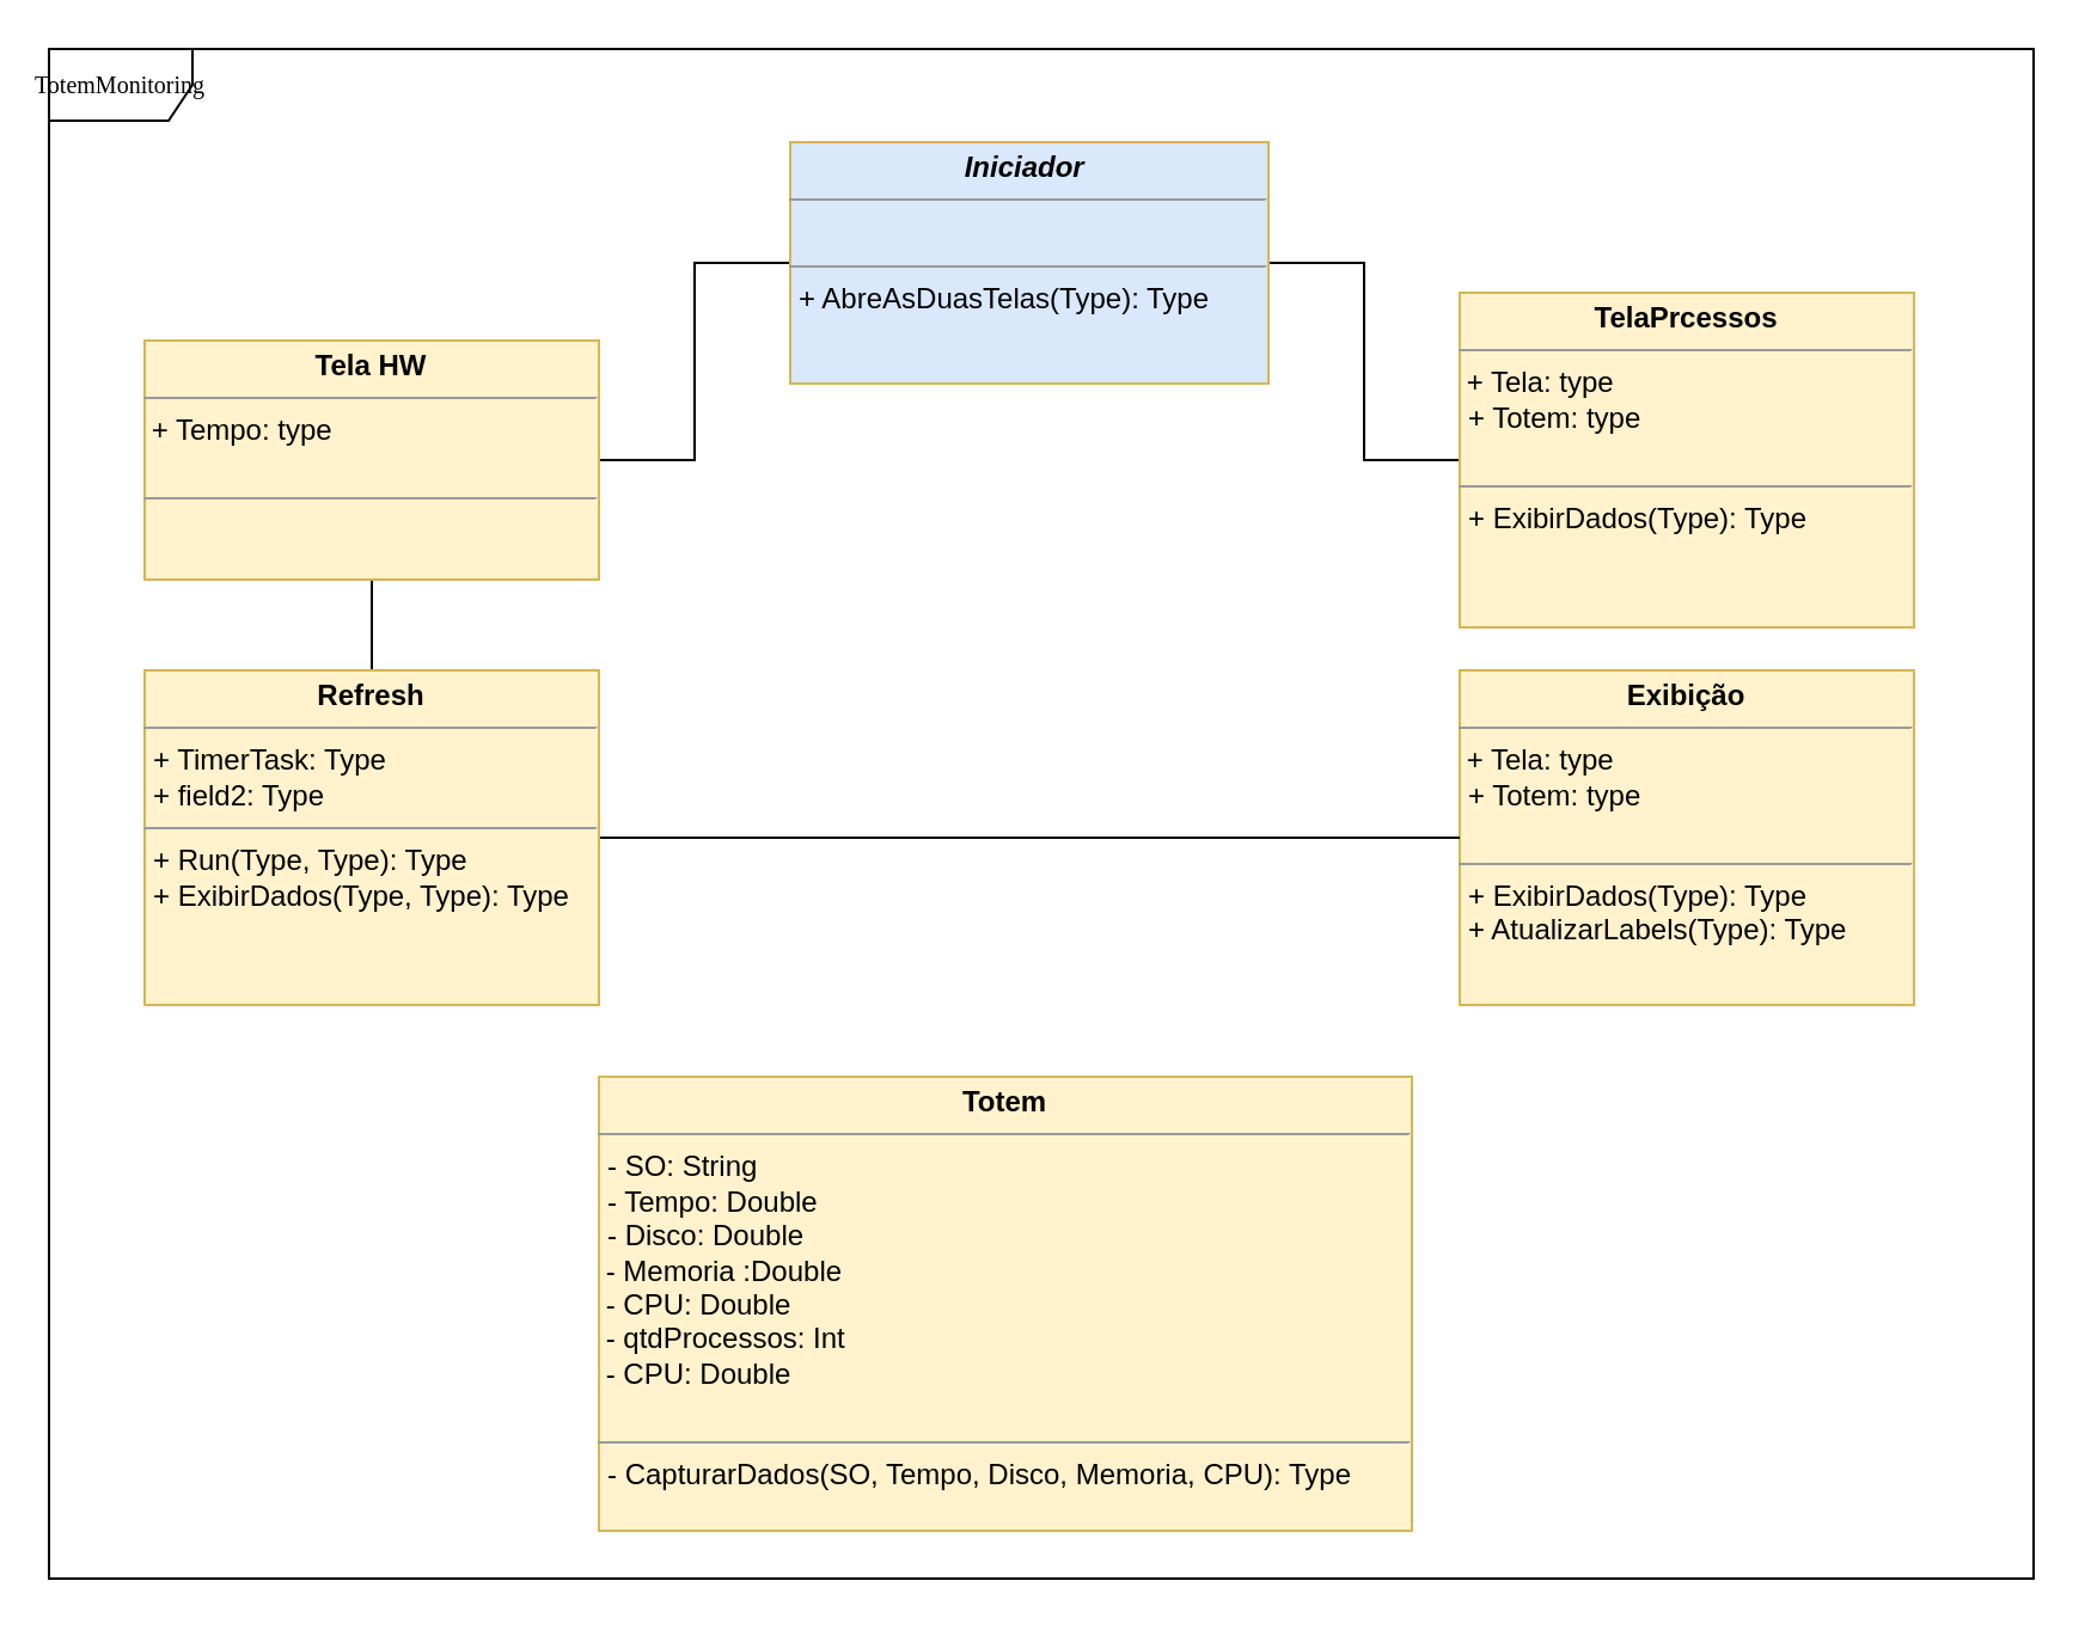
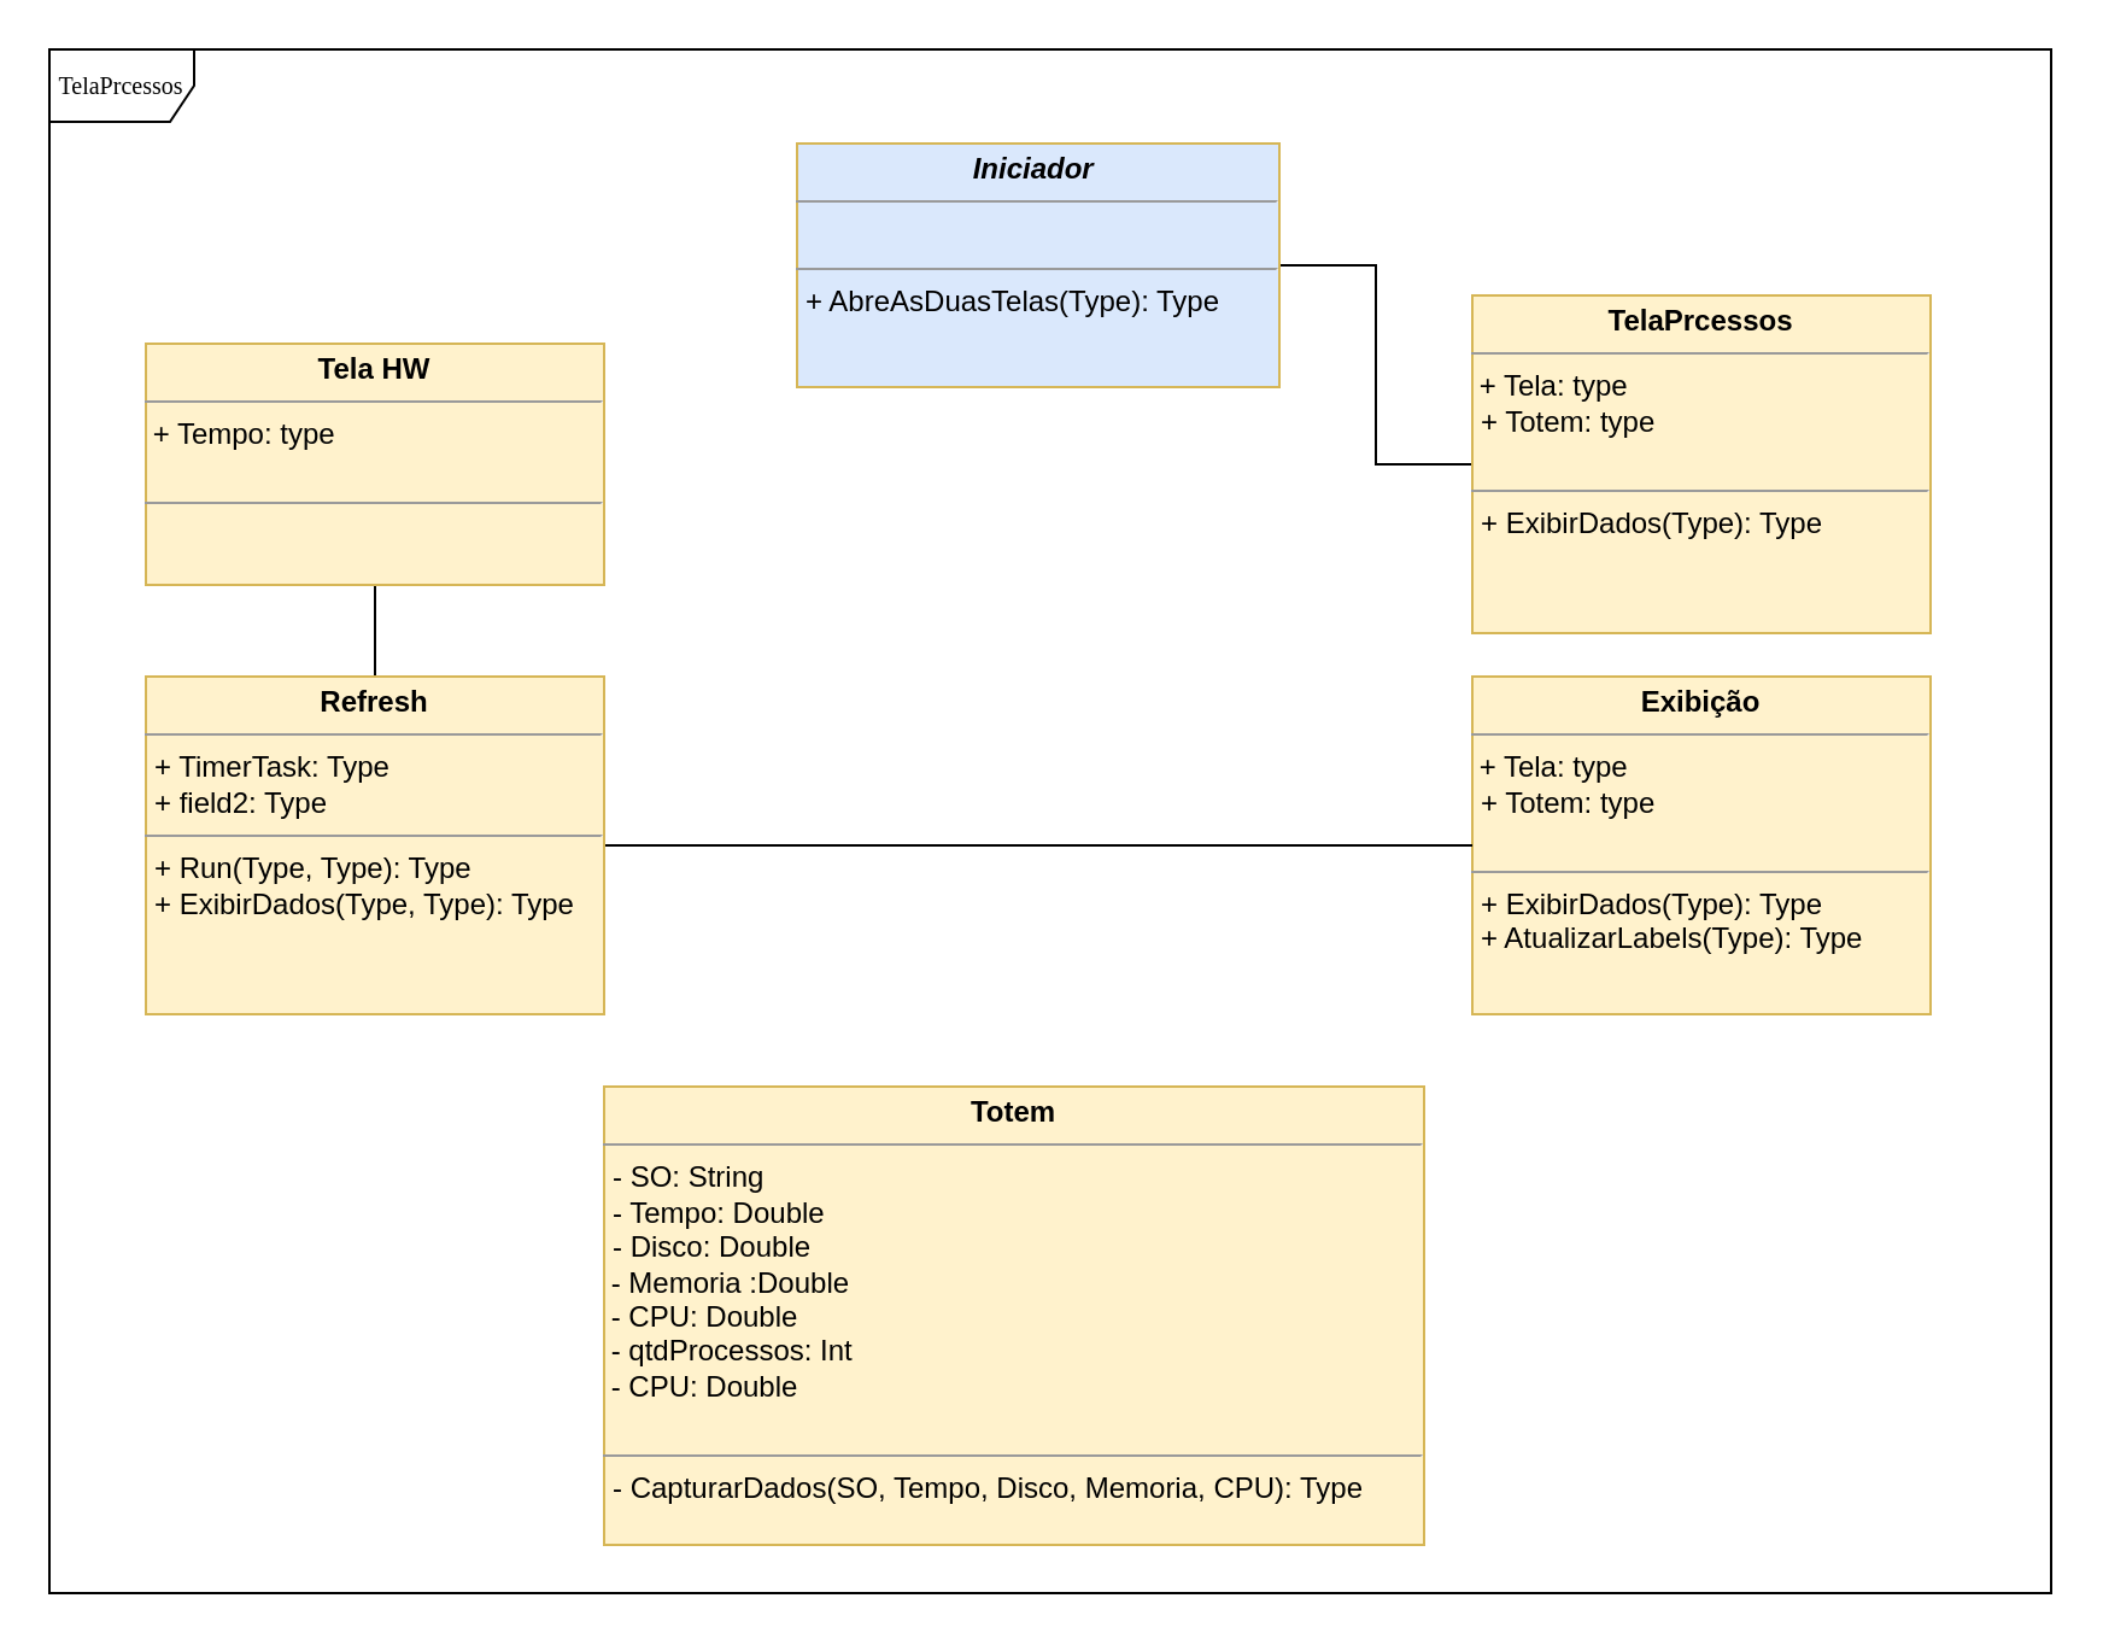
  <mxCell id="0" />
  <mxCell id="1" parent="0" />
- <mxCell id="2" value="TotemMonitoring" style="shape=umlFrame;whiteSpace=wrap;html=1;rounded=0;shadow=0;comic=0;labelBackgroundColor=none;strokeWidth=1;fontFamily=Verdana;fontSize=10;align=center;width=60;height=30;" parent="1" vertex="1"><mxGeometry x="20" y="20" width="830" height="640" as="geometry" /></mxCell>
+ <mxCell id="2" value="TelaPrcessos" style="shape=umlFrame;whiteSpace=wrap;html=1;rounded=0;shadow=0;comic=0;labelBackgroundColor=none;strokeWidth=1;fontFamily=Verdana;fontSize=10;align=center;width=60;height=30;" parent="1" vertex="1"><mxGeometry x="20" y="20" width="830" height="640" as="geometry" /></mxCell>
  <mxCell id="3" value="&lt;p style=&quot;margin: 0px ; margin-top: 4px ; text-align: center&quot;&gt;&lt;b&gt;Exibição&lt;/b&gt;&lt;/p&gt;&lt;hr size=&quot;1&quot;&gt;&lt;span style=&quot;white-space: normal&quot;&gt;&amp;nbsp;+ Tela: type&lt;/span&gt;&lt;p style=&quot;margin: 0px ; margin-left: 4px&quot;&gt;&lt;span style=&quot;white-space: normal&quot;&gt;+ Totem: type&lt;/span&gt;&lt;br&gt;&lt;/p&gt;&lt;p style=&quot;margin: 0px ; margin-left: 4px&quot;&gt;&lt;br&gt;&lt;/p&gt;&lt;hr size=&quot;1&quot;&gt;&lt;p style=&quot;margin: 0px ; margin-left: 4px&quot;&gt;+ ExibirDados(Type): Type&lt;br&gt;&lt;/p&gt;&lt;p style=&quot;margin: 0px 0px 0px 4px&quot;&gt;+ AtualizarLabels(Type): Type&lt;br&gt;&lt;/p&gt;&lt;p style=&quot;margin: 0px 0px 0px 4px&quot;&gt;&lt;br&gt;&lt;/p&gt;" style="verticalAlign=top;align=left;overflow=fill;fontSize=12;fontFamily=Helvetica;html=1;rounded=0;shadow=0;comic=0;labelBackgroundColor=none;strokeWidth=1;fillColor=#fff2cc;strokeColor=#d6b656;" parent="1" vertex="1"><mxGeometry x="610" y="280" width="190" height="140" as="geometry" /></mxCell>
- <mxCell id="4" style="edgeStyle=orthogonalEdgeStyle;rounded=0;orthogonalLoop=1;jettySize=auto;html=1;exitX=0;exitY=0.5;exitDx=0;exitDy=0;entryX=1;entryY=0.5;entryDx=0;entryDy=0;endArrow=none;endFill=0;" edge="1" parent="1" source="6" target="9"><mxGeometry relative="1" as="geometry" /></mxCell>
  <mxCell id="5" style="edgeStyle=orthogonalEdgeStyle;rounded=0;orthogonalLoop=1;jettySize=auto;html=1;exitX=1;exitY=0.5;exitDx=0;exitDy=0;entryX=0;entryY=0.5;entryDx=0;entryDy=0;endArrow=none;endFill=0;" edge="1" parent="1" source="6" target="12"><mxGeometry relative="1" as="geometry" /></mxCell>
  <mxCell id="6" value="&lt;p style=&quot;margin: 0px ; margin-top: 4px ; text-align: center&quot;&gt;&lt;i&gt;&lt;b&gt;Iniciador&amp;nbsp;&lt;/b&gt;&lt;/i&gt;&lt;br&gt;&lt;/p&gt;&lt;hr size=&quot;1&quot;&gt;&lt;p style=&quot;margin: 0px ; margin-left: 4px&quot;&gt;&lt;br&gt;&lt;/p&gt;&lt;hr size=&quot;1&quot;&gt;&lt;p style=&quot;margin: 0px ; margin-left: 4px&quot;&gt;+ AbreAsDuasTelas(Type): Type&lt;br&gt;&lt;br&gt;&lt;/p&gt;" style="verticalAlign=top;align=left;overflow=fill;fontSize=12;fontFamily=Helvetica;html=1;rounded=0;shadow=0;comic=0;labelBackgroundColor=none;strokeWidth=1;fillColor=#dae8fc;strokeColor=#d6b656;" parent="1" vertex="1"><mxGeometry x="330" y="59" width="200" height="101" as="geometry" /></mxCell>
  <mxCell id="7" value="&lt;p style=&quot;margin: 0px ; margin-top: 4px ; text-align: center&quot;&gt;&lt;b&gt;Totem&lt;/b&gt;&lt;/p&gt;&lt;hr size=&quot;1&quot;&gt;&lt;p style=&quot;margin: 0px ; margin-left: 4px&quot;&gt;- SO: String&lt;br&gt;- Tempo: Double&lt;/p&gt;&lt;p style=&quot;margin: 0px ; margin-left: 4px&quot;&gt;- Disco: Double&lt;br&gt;&lt;/p&gt;&lt;div&gt;&amp;nbsp;- Memoria :Double&lt;br&gt;&lt;/div&gt;&lt;div&gt;&amp;nbsp;- CPU: Double&lt;br&gt;&lt;/div&gt;&lt;div&gt;&lt;div&gt;&amp;nbsp;- qtdProcessos: Int&lt;br&gt;&lt;/div&gt;&lt;div&gt;&lt;div&gt;&amp;nbsp;- CPU: Double&lt;/div&gt;&lt;/div&gt;&lt;/div&gt;&lt;div&gt;&lt;br&gt;&lt;/div&gt;&lt;hr size=&quot;1&quot;&gt;&lt;p style=&quot;margin: 0px ; margin-left: 4px&quot;&gt;- CapturarDados(SO, Tempo, Disco, Memoria, CPU): Type&lt;br&gt;&lt;br&gt;&lt;/p&gt;" style="verticalAlign=top;align=left;overflow=fill;fontSize=12;fontFamily=Helvetica;html=1;rounded=0;shadow=0;comic=0;labelBackgroundColor=none;strokeWidth=1;fillColor=#fff2cc;strokeColor=#d6b656;" parent="1" vertex="1"><mxGeometry x="250" y="450" width="340" height="190" as="geometry" /></mxCell>
  <mxCell id="8" style="edgeStyle=orthogonalEdgeStyle;rounded=0;orthogonalLoop=1;jettySize=auto;html=1;exitX=0.5;exitY=1;exitDx=0;exitDy=0;endArrow=none;endFill=0;" edge="1" parent="1" source="9" target="11"><mxGeometry relative="1" as="geometry" /></mxCell>
  <mxCell id="9" value="&lt;p style=&quot;margin: 0px ; margin-top: 4px ; text-align: center&quot;&gt;&lt;b&gt;Tela HW&lt;/b&gt;&lt;/p&gt;&lt;hr size=&quot;1&quot;&gt;&lt;span style=&quot;white-space: normal&quot;&gt;&amp;nbsp;+ Tempo: type&lt;/span&gt;&lt;p style=&quot;margin: 0px ; margin-left: 4px&quot;&gt;&lt;br&gt;&lt;/p&gt;&lt;hr size=&quot;1&quot;&gt;&lt;p style=&quot;margin: 0px ; margin-left: 4px&quot;&gt;&lt;br&gt;&lt;/p&gt;" style="verticalAlign=top;align=left;overflow=fill;fontSize=12;fontFamily=Helvetica;html=1;rounded=0;shadow=0;comic=0;labelBackgroundColor=none;strokeWidth=1;fillColor=#fff2cc;strokeColor=#d6b656;" parent="1" vertex="1"><mxGeometry x="60" y="142" width="190" height="100" as="geometry" /></mxCell>
  <mxCell id="10" style="edgeStyle=orthogonalEdgeStyle;rounded=0;orthogonalLoop=1;jettySize=auto;html=1;exitX=1;exitY=0.5;exitDx=0;exitDy=0;endArrow=none;endFill=0;" edge="1" parent="1" source="11" target="3"><mxGeometry relative="1" as="geometry" /></mxCell>
  <mxCell id="11" value="&lt;p style=&quot;margin: 0px ; margin-top: 4px ; text-align: center&quot;&gt;&lt;b&gt;Refresh&lt;/b&gt;&lt;/p&gt;&lt;hr size=&quot;1&quot;&gt;&lt;p style=&quot;margin: 0px ; margin-left: 4px&quot;&gt;+ TimerTask: Type&lt;br&gt;+ field2: Type&lt;/p&gt;&lt;hr size=&quot;1&quot;&gt;&lt;p style=&quot;margin: 0px ; margin-left: 4px&quot;&gt;+ Run(Type, Type): Type&lt;/p&gt;&lt;p style=&quot;margin: 0px ; margin-left: 4px&quot;&gt;+ ExibirDados(Type, Type): Type&lt;br&gt;&lt;/p&gt;" style="verticalAlign=top;align=left;overflow=fill;fontSize=12;fontFamily=Helvetica;html=1;rounded=0;shadow=0;comic=0;labelBackgroundColor=none;strokeWidth=1;fillColor=#fff2cc;strokeColor=#d6b656;" parent="1" vertex="1"><mxGeometry x="60" y="280" width="190" height="140" as="geometry" /></mxCell>
  <mxCell id="12" value="&lt;p style=&quot;margin: 0px ; margin-top: 4px ; text-align: center&quot;&gt;&lt;b&gt;TelaPrcessos&lt;/b&gt;&lt;/p&gt;&lt;hr size=&quot;1&quot;&gt;&lt;span style=&quot;white-space: normal&quot;&gt;&amp;nbsp;+ Tela: type&lt;/span&gt;&lt;p style=&quot;margin: 0px ; margin-left: 4px&quot;&gt;&lt;span style=&quot;white-space: normal&quot;&gt;+ Totem: type&lt;/span&gt;&lt;br&gt;&lt;/p&gt;&lt;p style=&quot;margin: 0px ; margin-left: 4px&quot;&gt;&lt;br&gt;&lt;/p&gt;&lt;hr size=&quot;1&quot;&gt;&lt;p style=&quot;margin: 0px ; margin-left: 4px&quot;&gt;+ ExibirDados(Type): Type&lt;br&gt;&lt;/p&gt;" style="verticalAlign=top;align=left;overflow=fill;fontSize=12;fontFamily=Helvetica;html=1;rounded=0;shadow=0;comic=0;labelBackgroundColor=none;strokeWidth=1;fillColor=#fff2cc;strokeColor=#d6b656;" parent="1" vertex="1"><mxGeometry x="610" y="122" width="190" height="140" as="geometry" /></mxCell>
